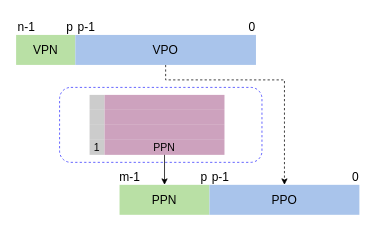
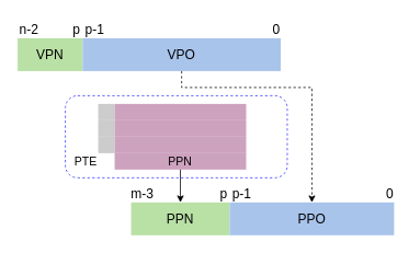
  <mxCell id="0" />
  <mxCell id="1" parent="0" />
  <mxCell id="2" value="" style="rounded=1;whiteSpace=wrap;html=1;dashed=1;strokeColor=#3333FF;fontSize=16;fillColor=none;" parent="1" vertex="1"><mxGeometry x="79" y="116" width="270" height="100" as="geometry" /></mxCell>
  <mxCell id="3" value="PPN" style="rounded=0;whiteSpace=wrap;html=1;fillColor=#B9E0A5;gradientColor=none;strokeColor=none;fontSize=16;" parent="1" vertex="1"><mxGeometry x="159" y="246" width="120" height="40" as="geometry" /></mxCell>
  <mxCell id="4" value="PPO" style="rounded=0;whiteSpace=wrap;html=1;fillColor=#A9C4EB;gradientColor=none;strokeColor=none;fontSize=16;" parent="1" vertex="1"><mxGeometry x="279" y="246" width="200" height="40" as="geometry" /></mxCell>
  <mxCell id="5" value="0" style="text;html=1;strokeColor=none;fillColor=none;align=center;verticalAlign=middle;whiteSpace=wrap;rounded=0;fontSize=16;fontStyle=0" parent="1" vertex="1"><mxGeometry x="459" y="220" width="30" height="30" as="geometry" /></mxCell>
- <mxCell id="6" value="m-1" style="text;html=1;strokeColor=none;fillColor=none;align=center;verticalAlign=middle;whiteSpace=wrap;rounded=0;fontSize=16;" parent="1" vertex="1"><mxGeometry x="158" y="220" width="30" height="30" as="geometry" /></mxCell>
+ <mxCell id="6" value="m-3" style="text;html=1;strokeColor=none;fillColor=none;align=center;verticalAlign=middle;whiteSpace=wrap;rounded=0;fontSize=16;" parent="1" vertex="1"><mxGeometry x="158" y="220" width="30" height="30" as="geometry" /></mxCell>
  <mxCell id="7" value="p-1" style="text;html=1;strokeColor=none;fillColor=none;align=center;verticalAlign=middle;whiteSpace=wrap;rounded=0;fontSize=16;fontStyle=0" parent="1" vertex="1"><mxGeometry x="279" y="220" width="30" height="30" as="geometry" /></mxCell>
  <mxCell id="8" value="p" style="text;html=1;strokeColor=none;fillColor=none;align=center;verticalAlign=middle;whiteSpace=wrap;rounded=0;fontSize=16;fontStyle=0" parent="1" vertex="1"><mxGeometry x="257" y="220" width="30" height="30" as="geometry" /></mxCell>
  <mxCell id="9" value="VPN" style="rounded=0;whiteSpace=wrap;html=1;fillColor=#B9E0A5;gradientColor=none;strokeColor=none;fontSize=16;" parent="1" vertex="1"><mxGeometry x="21" y="46" width="79" height="40" as="geometry" /></mxCell>
  <mxCell id="10" style="edgeStyle=orthogonalEdgeStyle;rounded=0;orthogonalLoop=1;jettySize=auto;html=1;exitX=0.5;exitY=1;exitDx=0;exitDy=0;strokeWidth=1;fontSize=16;dashed=1;" parent="1" source="11" target="4" edge="1"><mxGeometry relative="1" as="geometry"><Array as="points"><mxPoint x="221" y="106" /><mxPoint x="379" y="106" /></Array></mxGeometry></mxCell>
  <mxCell id="11" value="VPO" style="rounded=0;whiteSpace=wrap;html=1;fillColor=#A9C4EB;gradientColor=none;strokeColor=none;fontSize=16;" parent="1" vertex="1"><mxGeometry x="100" y="46" width="241" height="40" as="geometry" /></mxCell>
  <mxCell id="12" value="0" style="text;html=1;strokeColor=none;fillColor=none;align=center;verticalAlign=middle;whiteSpace=wrap;rounded=0;fontSize=16;fontStyle=0" parent="1" vertex="1"><mxGeometry x="321" y="20" width="30" height="30" as="geometry" /></mxCell>
- <mxCell id="13" value="n-1" style="text;html=1;strokeColor=none;fillColor=none;align=center;verticalAlign=middle;whiteSpace=wrap;rounded=0;fontSize=16;" parent="1" vertex="1"><mxGeometry x="20" y="20" width="30" height="30" as="geometry" /></mxCell>
+ <mxCell id="13" value="n-2" style="text;html=1;strokeColor=none;fillColor=none;align=center;verticalAlign=middle;whiteSpace=wrap;rounded=0;fontSize=16;" parent="1" vertex="1"><mxGeometry x="20" y="20" width="30" height="30" as="geometry" /></mxCell>
  <mxCell id="14" value="p-1" style="text;html=1;strokeColor=none;fillColor=none;align=center;verticalAlign=middle;whiteSpace=wrap;rounded=0;fontSize=16;fontStyle=0" parent="1" vertex="1"><mxGeometry x="100" y="20" width="30" height="30" as="geometry" /></mxCell>
  <mxCell id="15" value="p" style="text;html=1;strokeColor=none;fillColor=none;align=center;verticalAlign=middle;whiteSpace=wrap;rounded=0;fontSize=16;fontStyle=0" parent="1" vertex="1"><mxGeometry x="78" y="20" width="30" height="30" as="geometry" /></mxCell>
  <mxCell id="16" value="" style="group" parent="1" vertex="1" connectable="0"><mxGeometry x="119" y="126" width="180" height="20" as="geometry" /></mxCell>
  <mxCell id="17" value="" style="rounded=0;whiteSpace=wrap;html=1;fillColor=#CCCCCC;gradientColor=none;strokeColor=none;fontSize=16;" parent="16" vertex="1"><mxGeometry width="20" height="20" as="geometry" /></mxCell>
  <mxCell id="18" value="" style="rounded=0;whiteSpace=wrap;html=1;fillColor=#CDA2BE;gradientColor=none;strokeColor=none;fontSize=16;" parent="16" vertex="1"><mxGeometry x="20" width="160" height="20" as="geometry" /></mxCell>
  <mxCell id="19" value="" style="group" parent="1" vertex="1" connectable="0"><mxGeometry x="119" y="146" width="180" height="20" as="geometry" /></mxCell>
  <mxCell id="20" value="" style="rounded=0;whiteSpace=wrap;html=1;fillColor=#CCCCCC;gradientColor=none;strokeColor=none;fontSize=16;" parent="19" vertex="1"><mxGeometry width="20" height="20" as="geometry" /></mxCell>
  <mxCell id="21" value="" style="rounded=0;whiteSpace=wrap;html=1;fillColor=#CDA2BE;gradientColor=none;strokeColor=none;fontSize=16;" parent="19" vertex="1"><mxGeometry x="20" width="160" height="20" as="geometry" /></mxCell>
  <mxCell id="22" value="" style="group" parent="1" vertex="1" connectable="0"><mxGeometry x="119" y="166" width="180" height="20" as="geometry" /></mxCell>
  <mxCell id="23" value="" style="rounded=0;whiteSpace=wrap;html=1;fillColor=#CCCCCC;gradientColor=none;strokeColor=none;fontSize=16;" parent="22" vertex="1"><mxGeometry width="20" height="20" as="geometry" /></mxCell>
  <mxCell id="24" value="" style="rounded=0;whiteSpace=wrap;html=1;fillColor=#CDA2BE;gradientColor=none;strokeColor=none;fontSize=16;" parent="22" vertex="1"><mxGeometry x="20" width="160" height="20" as="geometry" /></mxCell>
  <mxCell id="25" value="" style="group" parent="1" vertex="1" connectable="0"><mxGeometry x="119" y="186" width="180" height="30" as="geometry" /></mxCell>
- <mxCell id="26" value="&lt;font style=&quot;font-size: 14px;&quot;&gt;1&lt;/font&gt;" style="rounded=0;whiteSpace=wrap;html=1;fillColor=#CCCCCC;gradientColor=none;strokeColor=none;fontSize=16;" parent="25" vertex="1"><mxGeometry width="20" height="20" as="geometry" /></mxCell>
  <mxCell id="27" value="&lt;font style=&quot;font-size: 14px;&quot;&gt;PPN&lt;/font&gt;" style="rounded=0;whiteSpace=wrap;html=1;fillColor=#CDA2BE;gradientColor=none;strokeColor=none;fontSize=16;" parent="25" vertex="1"><mxGeometry x="20" width="160" height="20" as="geometry" /></mxCell>
+ <mxCell id="28" value="PTE" style="text;html=1;strokeColor=none;fillColor=none;align=center;verticalAlign=middle;whiteSpace=wrap;rounded=0;fontSize=14;" parent="1" vertex="1"><mxGeometry x="89" y="186" width="30" height="20" as="geometry" /></mxCell>
  <mxCell id="29" style="edgeStyle=orthogonalEdgeStyle;rounded=0;orthogonalLoop=1;jettySize=auto;html=1;fontSize=16;strokeWidth=1;exitX=0.5;exitY=1;exitDx=0;exitDy=0;entryX=0.5;entryY=0;entryDx=0;entryDy=0;" parent="1" source="27" target="3" edge="1"><mxGeometry relative="1" as="geometry"><mxPoint x="219.25" y="208" as="sourcePoint" /><mxPoint x="219" y="313" as="targetPoint" /></mxGeometry></mxCell>
